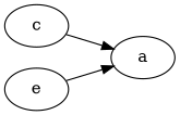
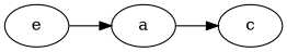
  digraph {
    rankdir=LR
    node [Weight=2]
    a
    c
    e [Weight=1]
-   c -> a [Weight=2]
+   a -> c [Weight=2]
    e -> a [Weight=4]
  }
